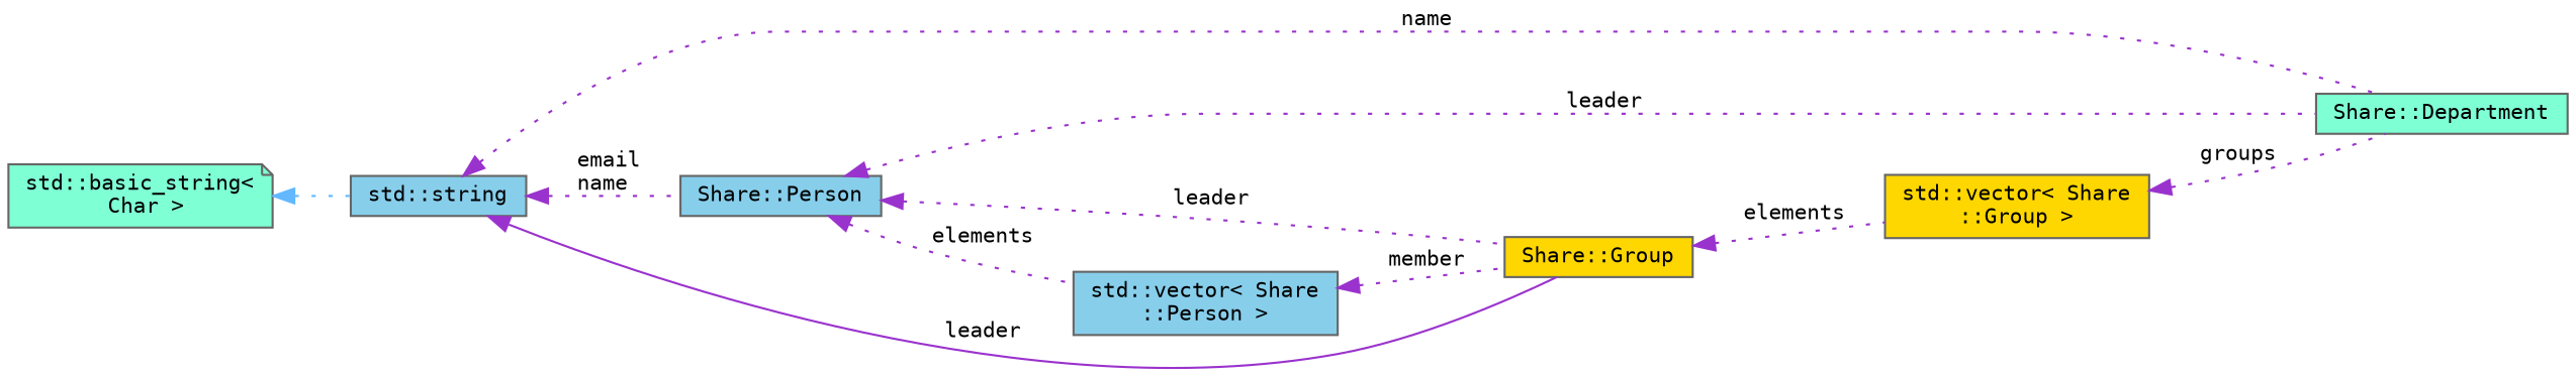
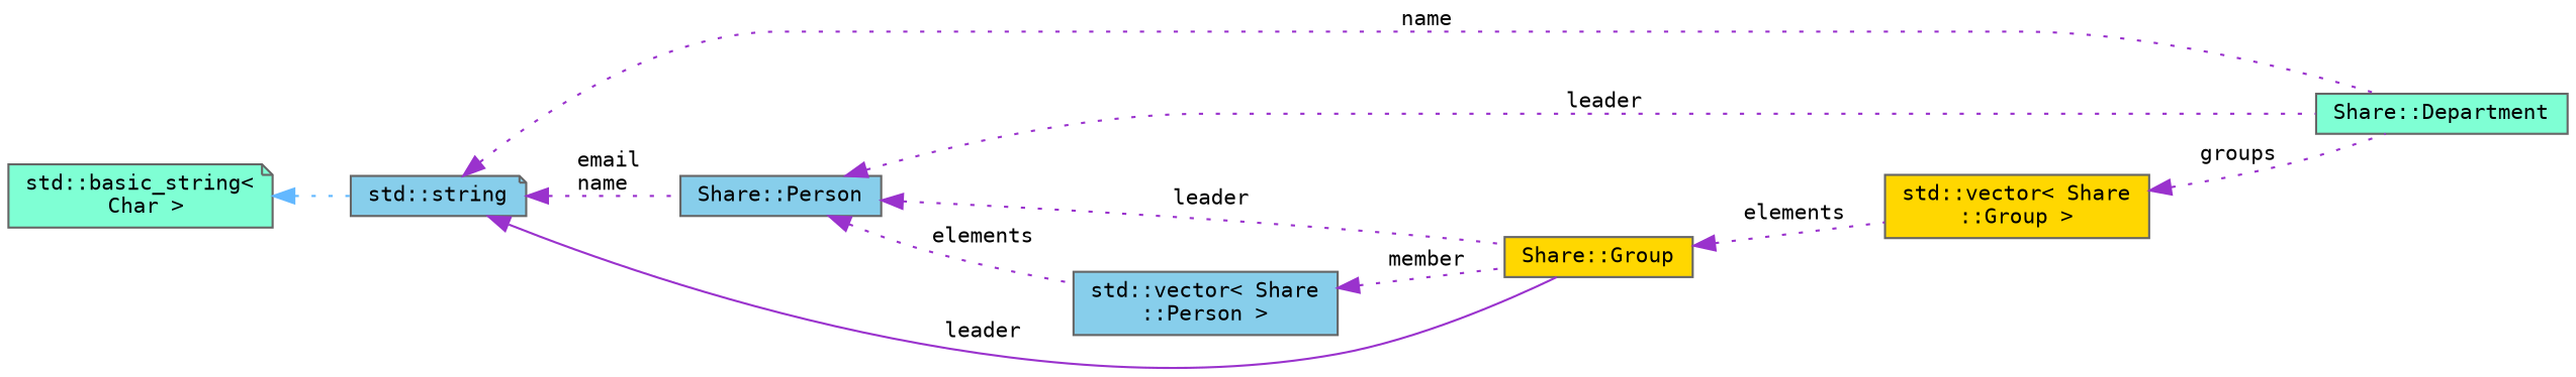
  digraph {
    fontname="DejaVu Sans Mono"
    rankdir=LR
    node [color=gray40 fillcolor=skyblue fontname="DejaVu Sans Mono" fontsize=10 shape=box style=filled]
    edge [color=darkorchid3 dir=back fontname="DejaVu Sans Mono" fontsize=10 labelfontname=Helvetica labelfontsize=10 style=dotted]
    n1 [fillcolor=aquamarine fontcolor=black height=0.2 label="Share::Department" width=0.4]
-   n2 [height=0.2 label="std::string" width=0.4]
+   n2 [height=0.2 label="std::string" shape=note width=0.4]
    n3 [height=0.2 label="Share::Person" width=0.4]
    n4 [fillcolor=gold height=0.2 label="Share::Group" width=0.4]
    n5 [height=0.2 label="std::vector\< Share\l::Person \>" width=0.4]
    n6 [fillcolor=gold height=0.2 label="std::vector\< Share\l::Group \>" width=0.4]
    n7 [fillcolor=aquamarine height=0.2 label="std::basic_string\<\l Char \>" shape=note width=0.4]
    n2 -> n1 [label=" name"]
    n2 -> n3 [label=" email\nname"]
    n2 -> n4 [label=" leader" style=solid]
    n3 -> n1 [label=" leader"]
    n3 -> n4 [label=" leader"]
    n3 -> n5 [label=" elements"]
    n4 -> n6 [label=" elements"]
    n5 -> n4 [label=" member"]
    n6 -> n1 [label=" groups"]
    n7 -> n2 [color=steelblue1]
  }
